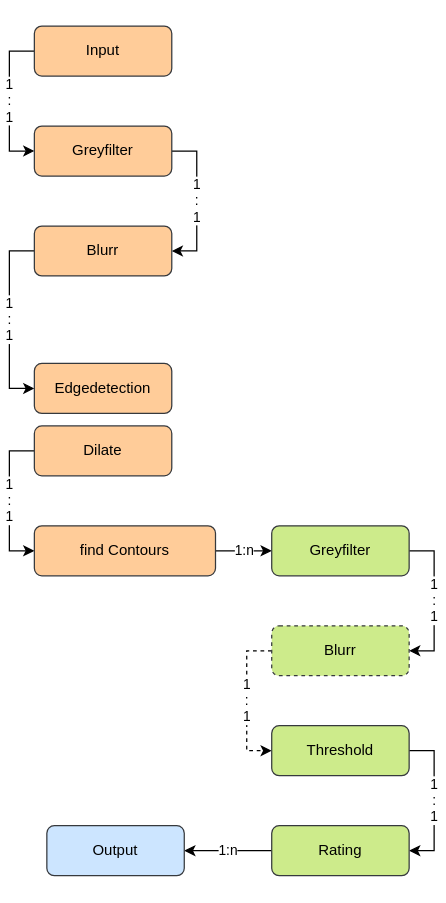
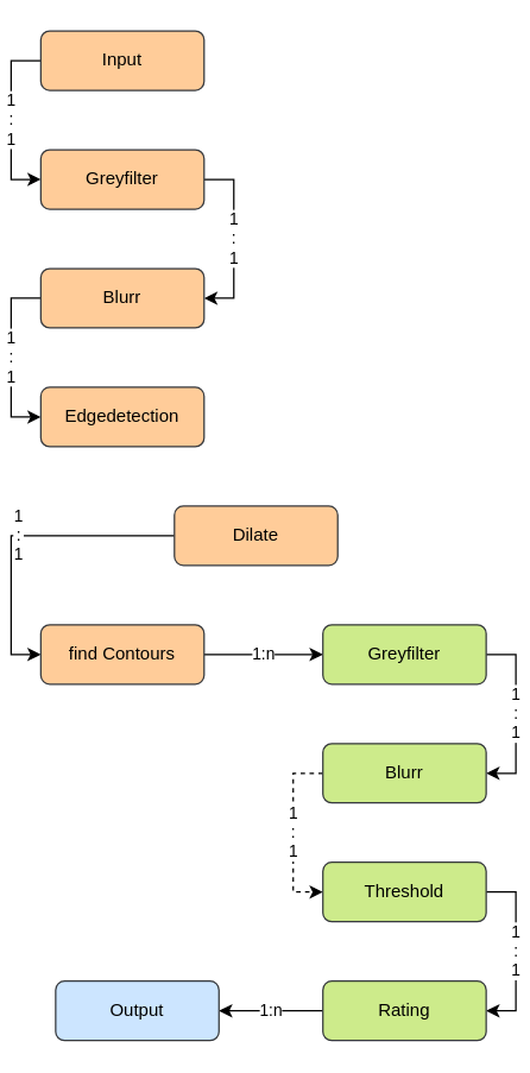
  <mxCell id="0" />
  <mxCell id="1" parent="0" />
  <mxCell id="2" value="1&lt;br&gt;:&lt;br&gt;1" style="edgeStyle=orthogonalEdgeStyle;rounded=0;orthogonalLoop=1;jettySize=auto;html=1;exitX=0;exitY=0.5;exitDx=0;exitDy=0;entryX=0;entryY=0.5;entryDx=0;entryDy=0;" edge="1" parent="1" source="3" target="5"><mxGeometry relative="1" as="geometry" /></mxCell>
  <mxCell id="3" value="Input" style="rounded=1;whiteSpace=wrap;html=1;fillColor=#ffcc99;strokeColor=#36393d;gradientColor=none;shadow=0;comic=0;glass=0;" vertex="1" parent="1"><mxGeometry x="20" y="20" width="110" height="40" as="geometry" /></mxCell>
  <mxCell id="4" value="1&lt;br&gt;:&lt;br&gt;1" style="edgeStyle=orthogonalEdgeStyle;rounded=0;orthogonalLoop=1;jettySize=auto;html=1;exitX=1;exitY=0.5;exitDx=0;exitDy=0;entryX=1;entryY=0.5;entryDx=0;entryDy=0;" edge="1" parent="1" source="5" target="7"><mxGeometry relative="1" as="geometry" /></mxCell>
  <mxCell id="5" value="Greyfilter" style="rounded=1;whiteSpace=wrap;html=1;fillColor=#ffcc99;strokeColor=#36393d;gradientColor=none;shadow=0;comic=0;glass=0;" vertex="1" parent="1"><mxGeometry x="20" y="100" width="110" height="40" as="geometry" /></mxCell>
  <mxCell id="6" value="1&lt;br&gt;:&lt;br&gt;1" style="edgeStyle=orthogonalEdgeStyle;rounded=0;orthogonalLoop=1;jettySize=auto;html=1;exitX=0;exitY=0.5;exitDx=0;exitDy=0;entryX=0;entryY=0.5;entryDx=0;entryDy=0;" edge="1" parent="1" source="7" target="8"><mxGeometry relative="1" as="geometry" /></mxCell>
  <mxCell id="7" value="Blurr&lt;span style=&quot;color: rgba(0 , 0 , 0 , 0) ; font-family: monospace ; font-size: 0px&quot;&gt;%3CmxGraphModel%3E%3Croot%3E%3CmxCell%20id%3D%220%22%2F%3E%3CmxCell%20id%3D%221%22%20parent%3D%220%22%2F%3E%3CmxCell%20id%3D%222%22%20value%3D%22Greyfilter%22%20style%3D%22rounded%3D1%3BwhiteSpace%3Dwrap%3Bhtml%3D1%3BfillColor%3D%23ffcc99%3BstrokeColor%3D%2336393d%3BgradientColor%3Dnone%3Bshadow%3D0%3Bcomic%3D0%3Bglass%3D0%3B%22%20vertex%3D%221%22%20parent%3D%221%22%3E%3CmxGeometry%20x%3D%2240%22%20y%3D%22120%22%20width%3D%22110%22%20height%3D%2240%22%20as%3D%22geometry%22%2F%3E%3C%2FmxCell%3E%3C%2Froot%3E%3C%2FmxGraphModel%3E&lt;/span&gt;&lt;span style=&quot;color: rgba(0 , 0 , 0 , 0) ; font-family: monospace ; font-size: 0px&quot;&gt;%3CmxGraphModel%3E%3Croot%3E%3CmxCell%20id%3D%220%22%2F%3E%3CmxCell%20id%3D%221%22%20parent%3D%220%22%2F%3E%3CmxCell%20id%3D%222%22%20value%3D%22Greyfilter%22%20style%3D%22rounded%3D1%3BwhiteSpace%3Dwrap%3Bhtml%3D1%3BfillColor%3D%23ffcc99%3BstrokeColor%3D%2336393d%3BgradientColor%3Dnone%3Bshadow%3D0%3Bcomic%3D0%3Bglass%3D0%3B%22%20vertex%3D%221%22%20parent%3D%221%22%3E%3CmxGeometry%20x%3D%2240%22%20y%3D%22120%22%20width%3D%22110%22%20height%3D%2240%22%20as%3D%22geometry%22%2F%3E%3C%2FmxCell%3E%3C%2Froot%3E%3C%2FmxGraphModel%3E&lt;/span&gt;&lt;span style=&quot;color: rgba(0 , 0 , 0 , 0) ; font-family: monospace ; font-size: 0px&quot;&gt;%3CmxGraphModel%3E%3Croot%3E%3CmxCell%20id%3D%220%22%2F%3E%3CmxCell%20id%3D%221%22%20parent%3D%220%22%2F%3E%3CmxCell%20id%3D%222%22%20value%3D%22Greyfilter%22%20style%3D%22rounded%3D1%3BwhiteSpace%3Dwrap%3Bhtml%3D1%3BfillColor%3D%23ffcc99%3BstrokeColor%3D%2336393d%3BgradientColor%3Dnone%3Bshadow%3D0%3Bcomic%3D0%3Bglass%3D0%3B%22%20vertex%3D%221%22%20parent%3D%221%22%3E%3CmxGeometry%20x%3D%2240%22%20y%3D%22120%22%20width%3D%22110%22%20height%3D%2240%22%20as%3D%22geometry%22%2F%3E%3C%2FmxCell%3E%3C%2Froot%3E%3C%2FmxGraphModel%3E&lt;/span&gt;" style="rounded=1;whiteSpace=wrap;html=1;fillColor=#ffcc99;strokeColor=#36393d;gradientColor=none;shadow=0;comic=0;glass=0;" vertex="1" parent="1"><mxGeometry x="20" y="180" width="110" height="40" as="geometry" /></mxCell>
- <mxCell id="8" value="Edgedetection" style="rounded=1;whiteSpace=wrap;html=1;fillColor=#ffcc99;strokeColor=#36393d;gradientColor=none;shadow=0;comic=0;glass=0;" vertex="1" parent="1"><mxGeometry x="20" y="290" width="110" height="40" as="geometry" /></mxCell>
+ <mxCell id="8" value="Edgedetection" style="rounded=1;whiteSpace=wrap;html=1;fillColor=#ffcc99;strokeColor=#36393d;gradientColor=none;shadow=0;comic=0;glass=0;" vertex="1" parent="1"><mxGeometry x="20" y="260" width="110" height="40" as="geometry" /></mxCell>
  <mxCell id="9" value="1&lt;br&gt;:&lt;br&gt;1" style="edgeStyle=orthogonalEdgeStyle;rounded=0;orthogonalLoop=1;jettySize=auto;html=1;exitX=0;exitY=0.5;exitDx=0;exitDy=0;entryX=0;entryY=0.5;entryDx=0;entryDy=0;" edge="1" parent="1" source="10" target="12"><mxGeometry relative="1" as="geometry" /></mxCell>
- <mxCell id="10" value="Dilate" style="rounded=1;whiteSpace=wrap;html=1;fillColor=#ffcc99;strokeColor=#36393d;gradientColor=none;shadow=0;comic=0;glass=0;" vertex="1" parent="1"><mxGeometry x="20" y="340" width="110" height="40" as="geometry" /></mxCell>
+ <mxCell id="10" value="Dilate" style="rounded=1;whiteSpace=wrap;html=1;fillColor=#ffcc99;strokeColor=#36393d;gradientColor=none;shadow=0;comic=0;glass=0;" vertex="1" parent="1"><mxGeometry x="110" y="340" width="110" height="40" as="geometry" /></mxCell>
  <mxCell id="11" value="1:n" style="edgeStyle=orthogonalEdgeStyle;rounded=0;orthogonalLoop=1;jettySize=auto;html=1;exitX=1;exitY=0.5;exitDx=0;exitDy=0;entryX=0;entryY=0.5;entryDx=0;entryDy=0;" edge="1" parent="1" source="12" target="14"><mxGeometry relative="1" as="geometry" /></mxCell>
- <mxCell id="12" value="find Contours" style="rounded=1;whiteSpace=wrap;html=1;fillColor=#ffcc99;strokeColor=#36393d;gradientColor=none;shadow=0;comic=0;glass=0;" vertex="1" parent="1"><mxGeometry x="20" y="420" width="145" height="40" as="geometry" /></mxCell>
+ <mxCell id="12" value="find Contours" style="rounded=1;whiteSpace=wrap;html=1;fillColor=#ffcc99;strokeColor=#36393d;gradientColor=none;shadow=0;comic=0;glass=0;" vertex="1" parent="1"><mxGeometry x="20" y="420" width="110" height="40" as="geometry" /></mxCell>
  <mxCell id="13" value="1&lt;br&gt;:&lt;br&gt;1" style="edgeStyle=orthogonalEdgeStyle;rounded=0;orthogonalLoop=1;jettySize=auto;html=1;exitX=1;exitY=0.5;exitDx=0;exitDy=0;entryX=1;entryY=0.5;entryDx=0;entryDy=0;" edge="1" parent="1" source="14" target="16"><mxGeometry relative="1" as="geometry" /></mxCell>
  <mxCell id="14" value="Greyfilter" style="rounded=1;whiteSpace=wrap;html=1;fillColor=#cdeb8b;strokeColor=#36393d;shadow=0;comic=0;glass=0;" vertex="1" parent="1"><mxGeometry x="210" y="420" width="110" height="40" as="geometry" /></mxCell>
  <mxCell id="15" value="1&lt;br&gt;:&lt;br&gt;1" style="edgeStyle=orthogonalEdgeStyle;rounded=0;orthogonalLoop=1;jettySize=auto;html=1;exitX=0;exitY=0.5;exitDx=0;exitDy=0;entryX=0;entryY=0.5;entryDx=0;entryDy=0;dashed=1;" edge="1" parent="1" source="16" target="18"><mxGeometry relative="1" as="geometry" /></mxCell>
- <mxCell id="16" value="Blurr" style="rounded=1;whiteSpace=wrap;html=1;fillColor=#cdeb8b;strokeColor=#36393d;shadow=0;comic=0;glass=0;dashed=1;" vertex="1" parent="1"><mxGeometry x="210" y="500" width="110" height="40" as="geometry" /></mxCell>
+ <mxCell id="16" value="Blurr" style="rounded=1;whiteSpace=wrap;html=1;fillColor=#cdeb8b;strokeColor=#36393d;shadow=0;comic=0;glass=0;" vertex="1" parent="1"><mxGeometry x="210" y="500" width="110" height="40" as="geometry" /></mxCell>
  <mxCell id="17" value="1&lt;br&gt;:&lt;br&gt;1" style="edgeStyle=orthogonalEdgeStyle;rounded=0;orthogonalLoop=1;jettySize=auto;html=1;exitX=1;exitY=0.5;exitDx=0;exitDy=0;entryX=1;entryY=0.5;entryDx=0;entryDy=0;" edge="1" parent="1" source="18" target="20"><mxGeometry relative="1" as="geometry" /></mxCell>
  <mxCell id="18" value="Threshold" style="rounded=1;whiteSpace=wrap;html=1;fillColor=#cdeb8b;strokeColor=#36393d;shadow=0;comic=0;glass=0;" vertex="1" parent="1"><mxGeometry x="210" y="580" width="110" height="40" as="geometry" /></mxCell>
  <mxCell id="19" value="1:n" style="edgeStyle=orthogonalEdgeStyle;rounded=0;orthogonalLoop=1;jettySize=auto;html=1;exitX=0;exitY=0.5;exitDx=0;exitDy=0;entryX=1;entryY=0.5;entryDx=0;entryDy=0;" edge="1" parent="1" source="20" target="21"><mxGeometry relative="1" as="geometry" /></mxCell>
  <mxCell id="20" value="Rating" style="rounded=1;whiteSpace=wrap;html=1;fillColor=#cdeb8b;strokeColor=#36393d;shadow=0;comic=0;glass=0;" vertex="1" parent="1"><mxGeometry x="210" y="660" width="110" height="40" as="geometry" /></mxCell>
  <mxCell id="21" value="Output" style="rounded=1;whiteSpace=wrap;html=1;fillColor=#cce5ff;strokeColor=#36393d;shadow=0;comic=0;glass=0;" vertex="1" parent="1"><mxGeometry x="30" y="660" width="110" height="40" as="geometry" /></mxCell>
